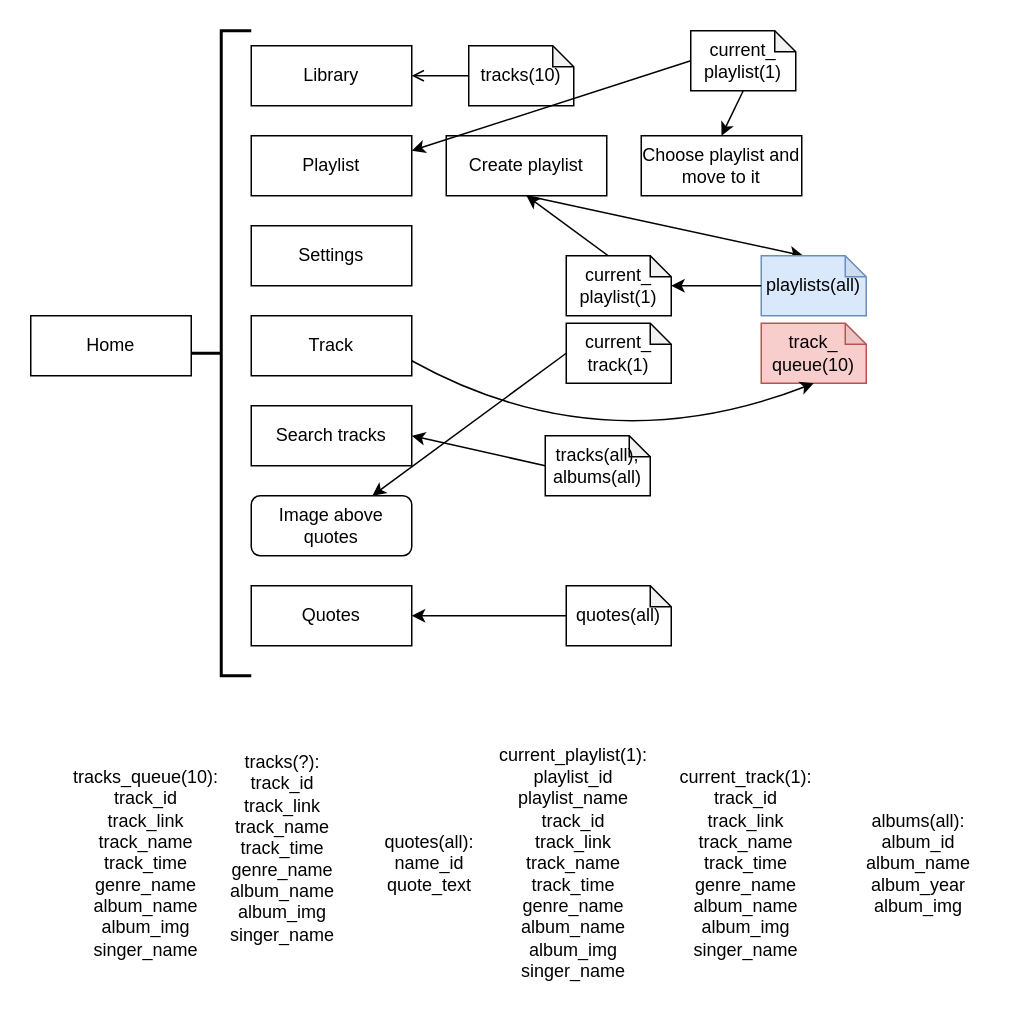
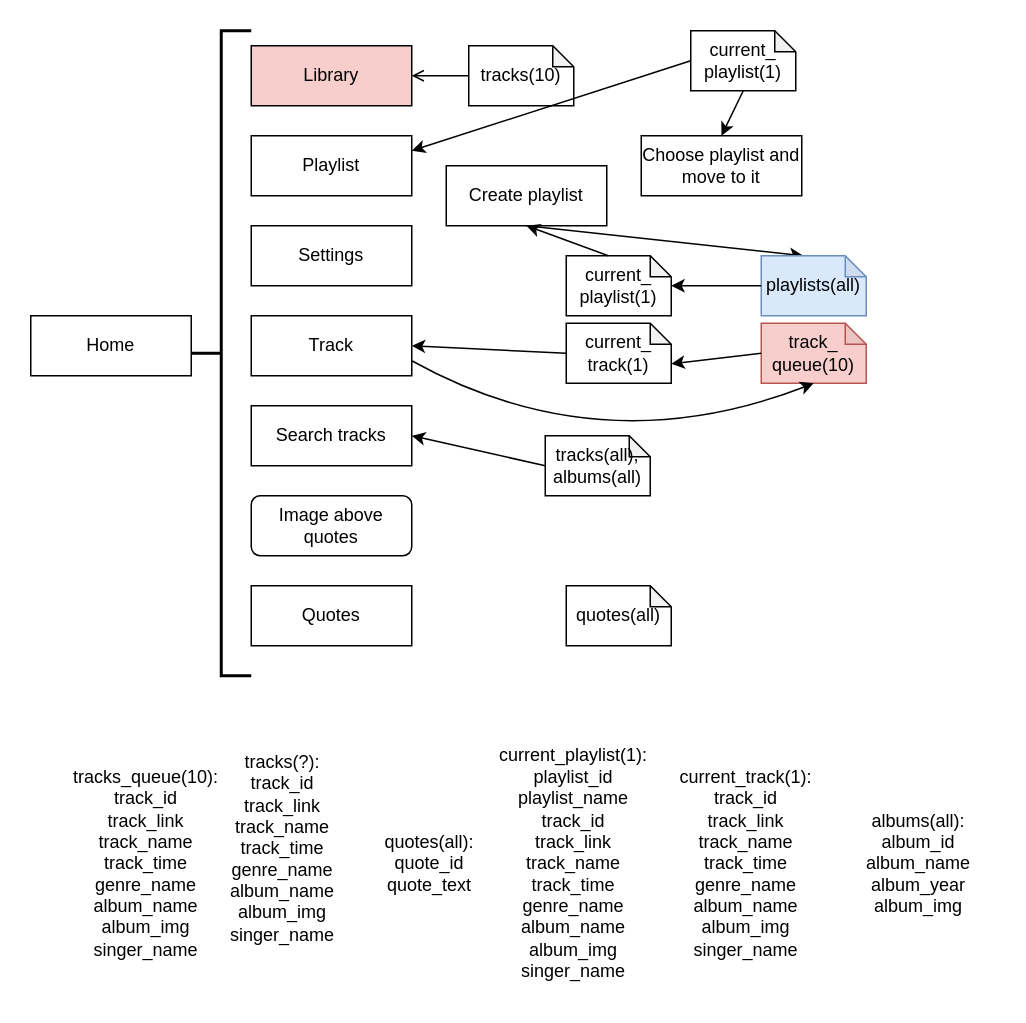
  <mxCell id="0" />
  <mxCell id="1" parent="0" />
  <mxCell id="2" value="Home" style="rounded=0;whiteSpace=wrap;html=1;" parent="1" vertex="1"><mxGeometry y="210" width="107" height="40" as="geometry" x="20" /></mxCell>
- <mxCell id="3" value="Library" style="rounded=0;whiteSpace=wrap;html=1;" parent="1" vertex="1"><mxGeometry x="167" y="30" width="107" height="40" as="geometry" /></mxCell>
+ <mxCell id="3" value="Library" style="rounded=0;whiteSpace=wrap;html=1;fillColor=#f8cecc;" parent="1" vertex="1"><mxGeometry x="167" y="30" width="107" height="40" as="geometry" /></mxCell>
  <mxCell id="4" value="Playlist" style="rounded=0;whiteSpace=wrap;html=1;" parent="1" vertex="1"><mxGeometry x="167" y="90" width="107" height="40" as="geometry" /></mxCell>
  <mxCell id="5" value="Settings" style="rounded=0;whiteSpace=wrap;html=1;" parent="1" vertex="1"><mxGeometry x="167" y="150" width="107" height="40" as="geometry" /></mxCell>
- <mxCell id="6" value="Create playlist" style="rounded=0;whiteSpace=wrap;html=1;" parent="1" vertex="1"><mxGeometry x="297" y="90" width="107" height="40" as="geometry" /></mxCell>
+ <mxCell id="6" value="Create playlist" style="rounded=0;whiteSpace=wrap;html=1;" parent="1" vertex="1"><mxGeometry x="297" y="110" width="107" height="40" as="geometry" /></mxCell>
  <mxCell id="7" value="Choose playlist and move to it" style="rounded=0;whiteSpace=wrap;html=1;" parent="1" vertex="1"><mxGeometry x="427" y="90" width="107" height="40" as="geometry" /></mxCell>
  <mxCell id="8" value="Search tracks" style="rounded=0;whiteSpace=wrap;html=1;" parent="1" vertex="1"><mxGeometry x="167" y="270" width="107" height="40" as="geometry" /></mxCell>
  <mxCell id="9" value="Track" style="rounded=0;whiteSpace=wrap;html=1;" parent="1" vertex="1"><mxGeometry x="167" y="210" width="107" height="40" as="geometry" /></mxCell>
  <mxCell id="10" value="" style="strokeWidth=2;html=1;shape=mxgraph.flowchart.annotation_2;align=left;labelPosition=right;pointerEvents=1;" parent="1" vertex="1"><mxGeometry x="127" y="20" width="40" height="430" as="geometry" /></mxCell>
  <mxCell id="11" value="Quotes" style="rounded=0;whiteSpace=wrap;html=1;" parent="1" vertex="1"><mxGeometry x="167" y="390" width="107" height="40" as="geometry" /></mxCell>
  <mxCell id="12" value="Image above quotes" style="whiteSpace=wrap;html=1;rounded=1;" parent="1" vertex="1"><mxGeometry x="167" y="330" width="107" height="40" as="geometry" /></mxCell>
  <mxCell id="13" value="tracks(?):&lt;br&gt;track_id&lt;br&gt;track_link&lt;br&gt;track_name&lt;br&gt;track_time&lt;br&gt;genre_name&lt;br&gt;album_name&lt;br&gt;album_img&lt;br&gt;singer_name" style="text;html=1;strokeColor=none;fillColor=none;align=center;verticalAlign=middle;whiteSpace=wrap;rounded=0;" vertex="1" parent="1"><mxGeometry x="137.5" y="480" width="100" height="170" as="geometry" /></mxCell>
  <mxCell id="14" value="current_playlist(1):&lt;br&gt;playlist_id&lt;br&gt;playlist_name&lt;br&gt;track_id&lt;br&gt;track_link&lt;br&gt;track_name&lt;br&gt;track_time&lt;br&gt;genre_name&lt;br&gt;album_name&lt;br&gt;album_img&lt;br&gt;singer_name" style="text;html=1;strokeColor=none;fillColor=none;align=center;verticalAlign=middle;whiteSpace=wrap;rounded=0;" vertex="1" parent="1"><mxGeometry x="332" y="490" width="100" height="170" as="geometry" /></mxCell>
  <mxCell id="15" value="current_track(1):&lt;br&gt;track_id&lt;br&gt;track_link&lt;br&gt;track_name&lt;br&gt;track_time&lt;br&gt;genre_name&lt;br&gt;album_name&lt;br&gt;album_img&lt;br&gt;singer_name" style="text;html=1;strokeColor=none;fillColor=none;align=center;verticalAlign=middle;whiteSpace=wrap;rounded=0;" vertex="1" parent="1"><mxGeometry x="447" y="490" width="100" height="170" as="geometry" /></mxCell>
  <mxCell id="16" value="albums(all):&lt;br&gt;album_id&lt;br&gt;album_name&lt;br&gt;album_year&lt;br&gt;album_img&lt;br&gt;" style="text;html=1;strokeColor=none;fillColor=none;align=center;verticalAlign=middle;whiteSpace=wrap;rounded=0;" vertex="1" parent="1"><mxGeometry x="562" y="490" width="100" height="170" as="geometry" /></mxCell>
  <mxCell id="17" value="tracks_queue(10):&lt;br&gt;track_id&lt;br&gt;track_link&lt;br&gt;track_name&lt;br&gt;track_time&lt;br&gt;genre_name&lt;br&gt;album_name&lt;br&gt;album_img&lt;br&gt;singer_name" style="text;html=1;strokeColor=none;fillColor=none;align=center;verticalAlign=middle;whiteSpace=wrap;rounded=0;" vertex="1" parent="1"><mxGeometry x="47" y="490" width="100" height="170" as="geometry" /></mxCell>
  <mxCell id="18" value="&lt;span style=&quot;white-space: normal&quot;&gt;tracks(10)&lt;/span&gt;" style="shape=note;whiteSpace=wrap;html=1;backgroundOutline=1;darkOpacity=0.05;size=14;" vertex="1" parent="1"><mxGeometry x="312" y="30" width="70" height="40" as="geometry" /></mxCell>
  <mxCell id="19" value="current_&lt;br&gt;playlist(1)" style="shape=note;whiteSpace=wrap;html=1;backgroundOutline=1;darkOpacity=0.05;size=14;" vertex="1" parent="1"><mxGeometry x="460" y="20" width="70" height="40" as="geometry" /></mxCell>
  <mxCell id="20" value="" style="endArrow=open;html=1;entryX=1;entryY=0.5;entryDx=0;entryDy=0;exitX=0;exitY=0.5;exitDx=0;exitDy=0;exitPerimeter=0;" edge="1" parent="1" source="18" target="3"><mxGeometry width="50" height="50" relative="1" as="geometry"><mxPoint x="30" y="890" as="sourcePoint" /><mxPoint x="80" y="840" as="targetPoint" /></mxGeometry></mxCell>
  <mxCell id="21" value="" style="endArrow=classic;html=1;entryX=1;entryY=0.25;entryDx=0;entryDy=0;exitX=0;exitY=0.5;exitDx=0;exitDy=0;exitPerimeter=0;" edge="1" parent="1" source="19" target="4"><mxGeometry width="50" height="50" relative="1" as="geometry"><mxPoint x="322" y="60" as="sourcePoint" /><mxPoint x="284" y="60" as="targetPoint" /></mxGeometry></mxCell>
  <mxCell id="22" value="current_&lt;br&gt;playlist(1)" style="shape=note;whiteSpace=wrap;html=1;backgroundOutline=1;darkOpacity=0.05;size=14;" vertex="1" parent="1"><mxGeometry x="377" y="170" width="70" height="40" as="geometry" /></mxCell>
  <mxCell id="23" value="" style="endArrow=classic;html=1;entryX=0;entryY=0;entryDx=28;entryDy=0;exitX=0.5;exitY=1;exitDx=0;exitDy=0;entryPerimeter=0;" edge="1" parent="1" source="6" target="25"><mxGeometry width="50" height="50" relative="1" as="geometry"><mxPoint x="322" y="60" as="sourcePoint" /><mxPoint x="284" y="60" as="targetPoint" /></mxGeometry></mxCell>
  <mxCell id="24" value="" style="endArrow=classic;html=1;entryX=0.5;entryY=0;entryDx=0;entryDy=0;exitX=0.5;exitY=1;exitDx=0;exitDy=0;exitPerimeter=0;" edge="1" parent="1" source="19" target="7"><mxGeometry width="50" height="50" relative="1" as="geometry"><mxPoint x="360.5" y="140" as="sourcePoint" /><mxPoint x="395.5" y="180" as="targetPoint" /></mxGeometry></mxCell>
  <mxCell id="25" value="playlists(all)" style="shape=note;whiteSpace=wrap;html=1;backgroundOutline=1;darkOpacity=0.05;size=14;fillColor=#dae8fc;strokeColor=#6c8ebf;" vertex="1" parent="1"><mxGeometry x="507" y="170" width="70" height="40" as="geometry" /></mxCell>
  <mxCell id="26" value="" style="endArrow=classic;html=1;exitX=0;exitY=0.5;exitDx=0;exitDy=0;exitPerimeter=0;" edge="1" parent="1" source="25" target="22"><mxGeometry width="50" height="50" relative="1" as="geometry"><mxPoint x="322" y="60" as="sourcePoint" /><mxPoint x="284" y="60" as="targetPoint" /></mxGeometry></mxCell>
  <mxCell id="27" value="" style="endArrow=classic;html=1;exitX=0;exitY=0;exitDx=28;exitDy=0;exitPerimeter=0;entryX=0.5;entryY=1;entryDx=0;entryDy=0;" edge="1" parent="1" source="22" target="6"><mxGeometry width="50" height="50" relative="1" as="geometry"><mxPoint x="517" y="200" as="sourcePoint" /><mxPoint x="467" y="200" as="targetPoint" /></mxGeometry></mxCell>
  <mxCell id="28" value="current_&lt;br&gt;track(1)" style="shape=note;whiteSpace=wrap;html=1;backgroundOutline=1;darkOpacity=0.05;size=14;" vertex="1" parent="1"><mxGeometry x="377" y="215" width="70" height="40" as="geometry" /></mxCell>
- <mxCell id="29" value="" style="endArrow=classic;html=1;exitX=0;exitY=0.5;exitDx=0;exitDy=0;exitPerimeter=0;" edge="1" parent="1" source="28" target="12"><mxGeometry width="50" height="50" relative="1" as="geometry"><mxPoint x="517" y="200" as="sourcePoint" /><mxPoint x="457" y="200" as="targetPoint" /></mxGeometry></mxCell>
+ <mxCell id="29" value="" style="endArrow=classic;html=1;exitX=0;exitY=0.5;exitDx=0;exitDy=0;exitPerimeter=0;entryX=1;entryY=0.5;entryDx=0;entryDy=0;" edge="1" parent="1" source="28" target="9"><mxGeometry width="50" height="50" relative="1" as="geometry"><mxPoint x="517" y="200" as="sourcePoint" /><mxPoint x="457" y="200" as="targetPoint" /></mxGeometry></mxCell>
  <mxCell id="30" value="track_&lt;br&gt;queue(10)" style="shape=note;whiteSpace=wrap;html=1;backgroundOutline=1;darkOpacity=0.05;size=14;fillColor=#f8cecc;strokeColor=#b85450;" vertex="1" parent="1"><mxGeometry x="507" y="215" width="70" height="40" as="geometry" /></mxCell>
+ <mxCell id="31" value="" style="endArrow=classic;html=1;exitX=0;exitY=0.5;exitDx=0;exitDy=0;exitPerimeter=0;entryX=0;entryY=0;entryDx=70;entryDy=27;entryPerimeter=0;" edge="1" parent="1" source="30" target="28"><mxGeometry width="50" height="50" relative="1" as="geometry"><mxPoint x="387" y="245" as="sourcePoint" /><mxPoint x="460" y="235" as="targetPoint" /></mxGeometry></mxCell>
  <mxCell id="32" value="" style="curved=1;endArrow=classic;html=1;entryX=0.5;entryY=1;entryDx=0;entryDy=0;entryPerimeter=0;exitX=1;exitY=0.75;exitDx=0;exitDy=0;" edge="1" parent="1" source="9" target="30"><mxGeometry width="50" height="50" relative="1" as="geometry"><mxPoint x="30" y="890" as="sourcePoint" /><mxPoint x="80" y="840" as="targetPoint" /><Array as="points"><mxPoint x="400" y="310" /></Array></mxGeometry></mxCell>
- <mxCell id="33" value="quotes(all):&lt;br&gt;name_id&lt;br&gt;quote_text" style="text;html=1;strokeColor=none;fillColor=none;align=center;verticalAlign=middle;whiteSpace=wrap;rounded=0;" vertex="1" parent="1"><mxGeometry x="237.5" y="490" width="96" height="170" as="geometry" /></mxCell>
+ <mxCell id="33" value="quotes(all):&lt;br&gt;quote_id&lt;br&gt;quote_text" style="text;html=1;strokeColor=none;fillColor=none;align=center;verticalAlign=middle;whiteSpace=wrap;rounded=0;" vertex="1" parent="1"><mxGeometry x="237.5" y="490" width="96" height="170" as="geometry" /></mxCell>
  <mxCell id="34" value="quotes(all)" style="shape=note;whiteSpace=wrap;html=1;backgroundOutline=1;darkOpacity=0.05;size=14;" vertex="1" parent="1"><mxGeometry x="377" y="390" width="70" height="40" as="geometry" /></mxCell>
- <mxCell id="35" value="" style="endArrow=classic;html=1;exitX=0;exitY=0.5;exitDx=0;exitDy=0;exitPerimeter=0;entryX=1;entryY=0.5;entryDx=0;entryDy=0;" edge="1" parent="1" source="34" target="11"><mxGeometry width="50" height="50" relative="1" as="geometry"><mxPoint x="387" y="245" as="sourcePoint" /><mxPoint x="284" y="240" as="targetPoint" /></mxGeometry></mxCell>
  <mxCell id="36" value="tracks(all),&lt;br&gt;albums(all)" style="shape=note;whiteSpace=wrap;html=1;backgroundOutline=1;darkOpacity=0.05;size=14;" vertex="1" parent="1"><mxGeometry x="363" y="290" width="70" height="40" as="geometry" /></mxCell>
  <mxCell id="37" value="" style="endArrow=classic;html=1;exitX=0;exitY=0.5;exitDx=0;exitDy=0;exitPerimeter=0;entryX=1;entryY=0.5;entryDx=0;entryDy=0;" edge="1" parent="1" source="36" target="8"><mxGeometry width="50" height="50" relative="1" as="geometry"><mxPoint x="387" y="420" as="sourcePoint" /><mxPoint x="284" y="420" as="targetPoint" /></mxGeometry></mxCell>
